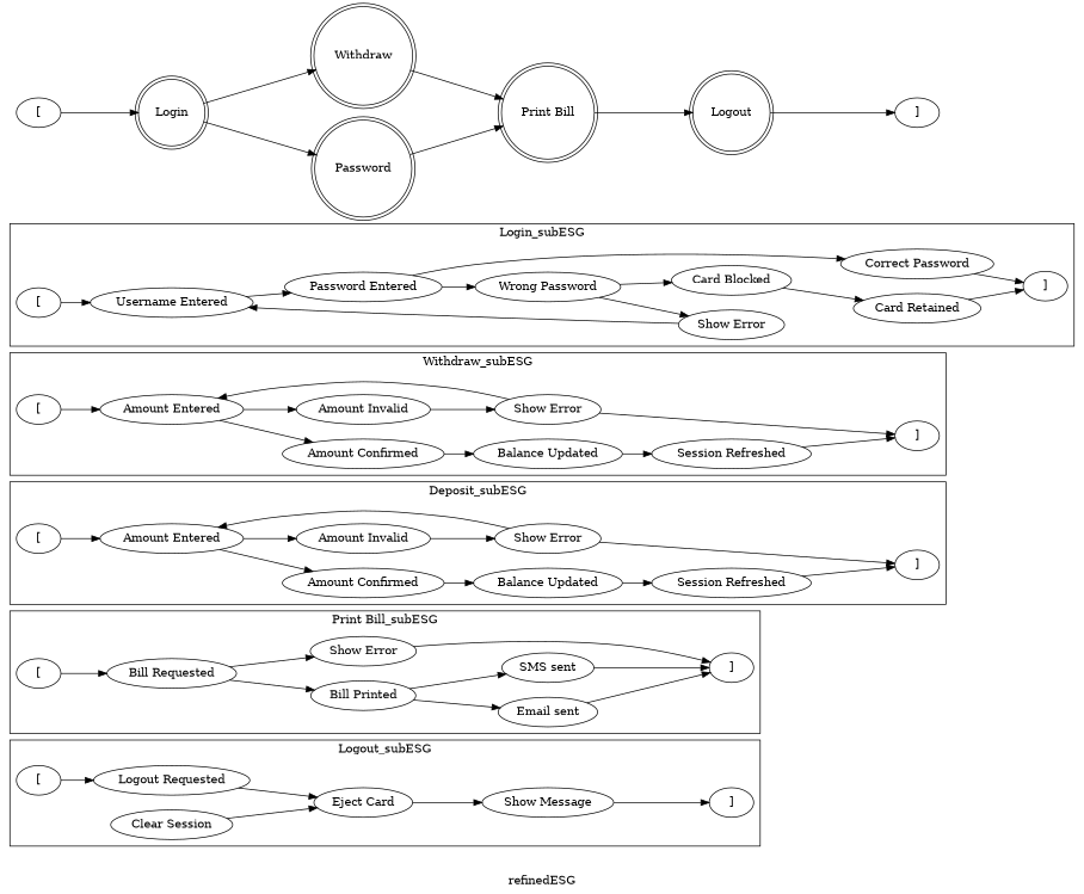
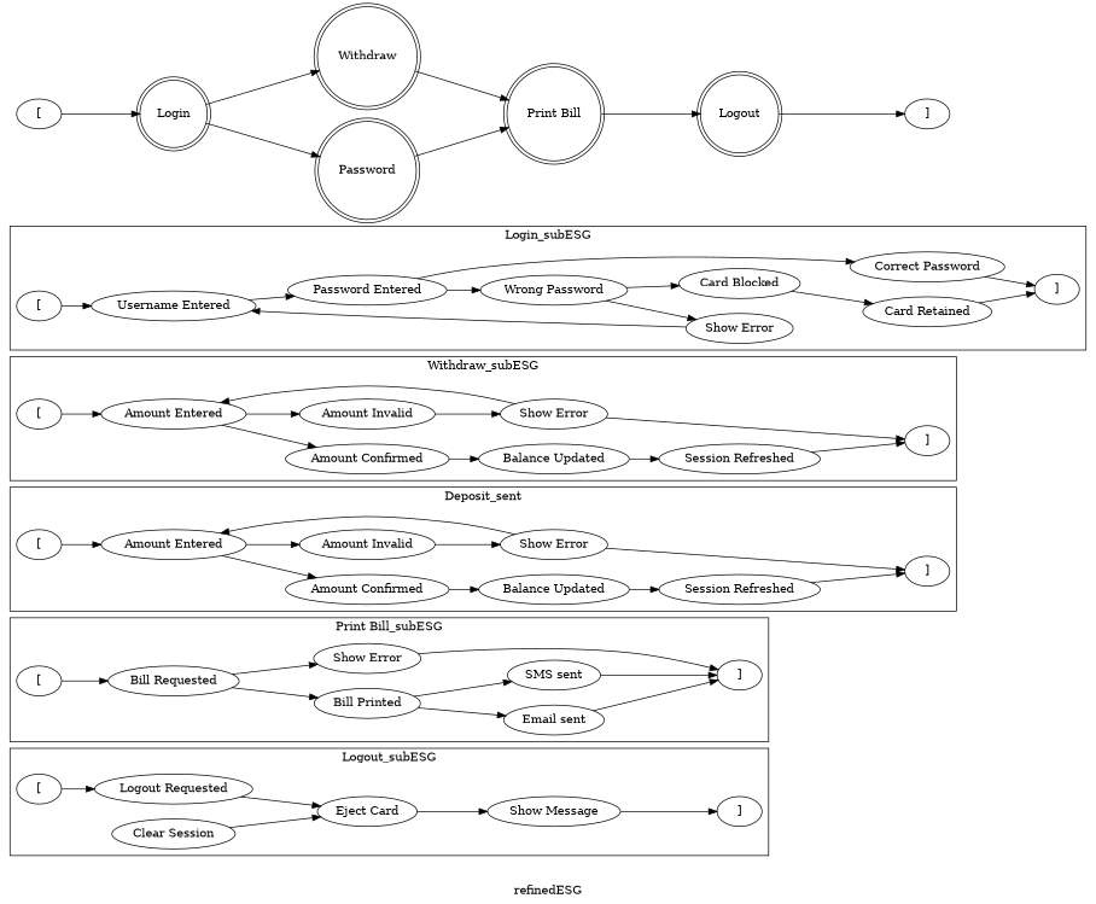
  digraph {
    label=refinedESG
    rankdir=LR
    node [color=black shape=ellipse]
    edge [color=black]
    n1 [label="["]
    n2 [label="Logout Requested"]
    n3 [label="Clear Session"]
    n4 [label="Eject Card"]
    n5 [label="Show Message"]
    n6 [label="]"]
    n7 [label="["]
    n8 [label="Bill Requested"]
    n9 [label="Bill Printed"]
    n10 [label="Show Error"]
    n11 [label="Email sent"]
    n12 [label="SMS sent"]
    n13 [label="]"]
    n14 [label="["]
    n15 [label="Amount Entered"]
    n16 [label="Amount Confirmed"]
    n17 [label="Amount Invalid"]
    n18 [label="Balance Updated"]
    n19 [label="Session Refreshed"]
    n20 [label="]"]
    n21 [label="Show Error"]
    n22 [label="["]
    n23 [label="Amount Entered"]
    n24 [label="Amount Confirmed"]
    n25 [label="Amount Invalid"]
    n26 [label="Balance Updated"]
    n27 [label="Session Refreshed"]
    n28 [label="]"]
    n29 [label="Show Error"]
    n30 [label="["]
    n31 [label="Username Entered"]
    n32 [label="Password Entered"]
    n33 [label="Correct Password"]
    n34 [label="Wrong Password"]
    n35 [label="]"]
    n36 [label="Show Error"]
    n37 [label="Card Blocked"]
    n38 [label="Card Retained"]
    n39 [label="["]
    n40 [label=Login shape=doublecircle]
    n41 [label=Withdraw shape=doublecircle]
    n42 [label=Password shape=doublecircle]
    n43 [label="Print Bill" shape=doublecircle]
    n44 [label=Logout shape=doublecircle]
    n45 [label="]"]
    subgraph cluster_1 {
      color=black
      label=Logout_subESG
      n1
      n2
      n3
      n4
      n5
      n6
    }
    subgraph cluster_2 {
      color=black
      label="Print Bill_subESG"
      n7
      n8
      n9
      n10
      n11
      n12
      n13
    }
    subgraph cluster_3 {
      color=black
-     label=Deposit_subESG
+     label=Deposit_sent
      n14
      n15
      n16
      n17
      n18
      n19
      n20
      n21
    }
    subgraph cluster_4 {
      color=black
      label=Withdraw_subESG
      n22
      n23
      n24
      n25
      n26
      n27
      n28
      n29
    }
    subgraph cluster_5 {
      color=black
      label=Login_subESG
      n30
      n31
      n32
      n33
      n34
      n35
      n36
      n37
      n38
    }
    n1 -> n2
    n2 -> n4
    n3 -> n4
    n4 -> n5
    n5 -> n6
    n7 -> n8
    n8 -> n9
    n8 -> n10
    n9 -> n11
    n9 -> n12
    n10 -> n13
    n11 -> n13
    n12 -> n13
    n14 -> n15
    n15 -> n16
    n15 -> n17
    n16 -> n18
    n17 -> n21
    n18 -> n19
    n19 -> n20
    n21 -> n15
    n21 -> n20
    n22 -> n23
    n23 -> n24
    n23 -> n25
    n24 -> n26
    n25 -> n29
    n26 -> n27
    n27 -> n28
    n29 -> n23
    n29 -> n28
    n30 -> n31
    n31 -> n32
    n32 -> n33
    n32 -> n34
    n33 -> n35
    n34 -> n36
    n34 -> n37
    n36 -> n31
    n37 -> n38
    n38 -> n35
    n39 -> n40
    n40 -> n41
    n40 -> n42
    n41 -> n43
    n42 -> n43
    n43 -> n44
    n44 -> n45
  }
